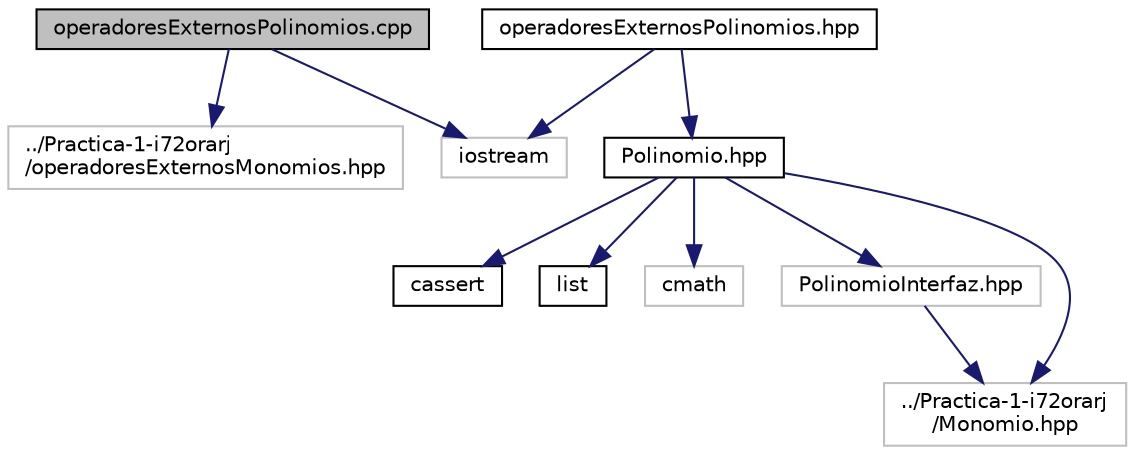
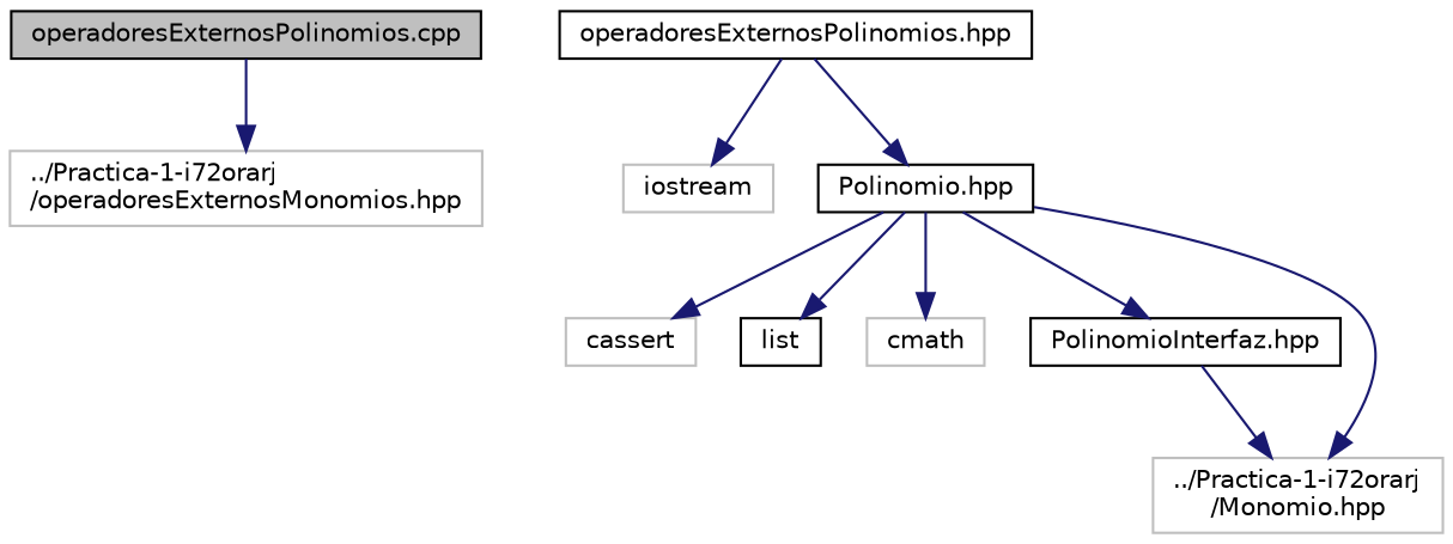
  digraph {
    node [color=black fillcolor=white fontname=Helvetica fontsize=10 shape=record style=filled]
    edge [color=midnightblue fontname=Helvetica fontsize=10 labelfontname=Helvetica labelfontsize=10 style=solid]
    n1 [fillcolor=grey75 fontcolor=black height=0.2 label="operadoresExternosPolinomios.cpp" width=0.4]
    n2 [color=grey75 height=0.2 label=iostream width=0.4]
    n3 [color=grey75 height=0.2 label="../Practica-1-i72orarj\l/operadoresExternosMonomios.hpp" width=0.4]
    n4 [height=0.2 label="operadoresExternosPolinomios.hpp" width=0.4]
    n5 [height=0.2 label="Polinomio.hpp" width=0.4]
-   n6 [height=0.2 label=cassert width=0.4]
+   n6 [color=grey75 height=0.2 label=cassert width=0.4]
    n7 [height=0.2 label=list width=0.4]
    n8 [color=grey75 height=0.2 label=cmath width=0.4]
-   n9 [color=grey75 height=0.2 label="PolinomioInterfaz.hpp" width=0.4]
+   n9 [height=0.2 label="PolinomioInterfaz.hpp" width=0.4]
    n10 [color=grey75 height=0.2 label="../Practica-1-i72orarj\l/Monomio.hpp" width=0.4]
-   n1 -> n2
    n1 -> n3
    n4 -> n2
    n4 -> n5
    n5 -> n6
    n5 -> n7
    n5 -> n8
    n5 -> n9
    n5 -> n10
    n9 -> n10
  }
